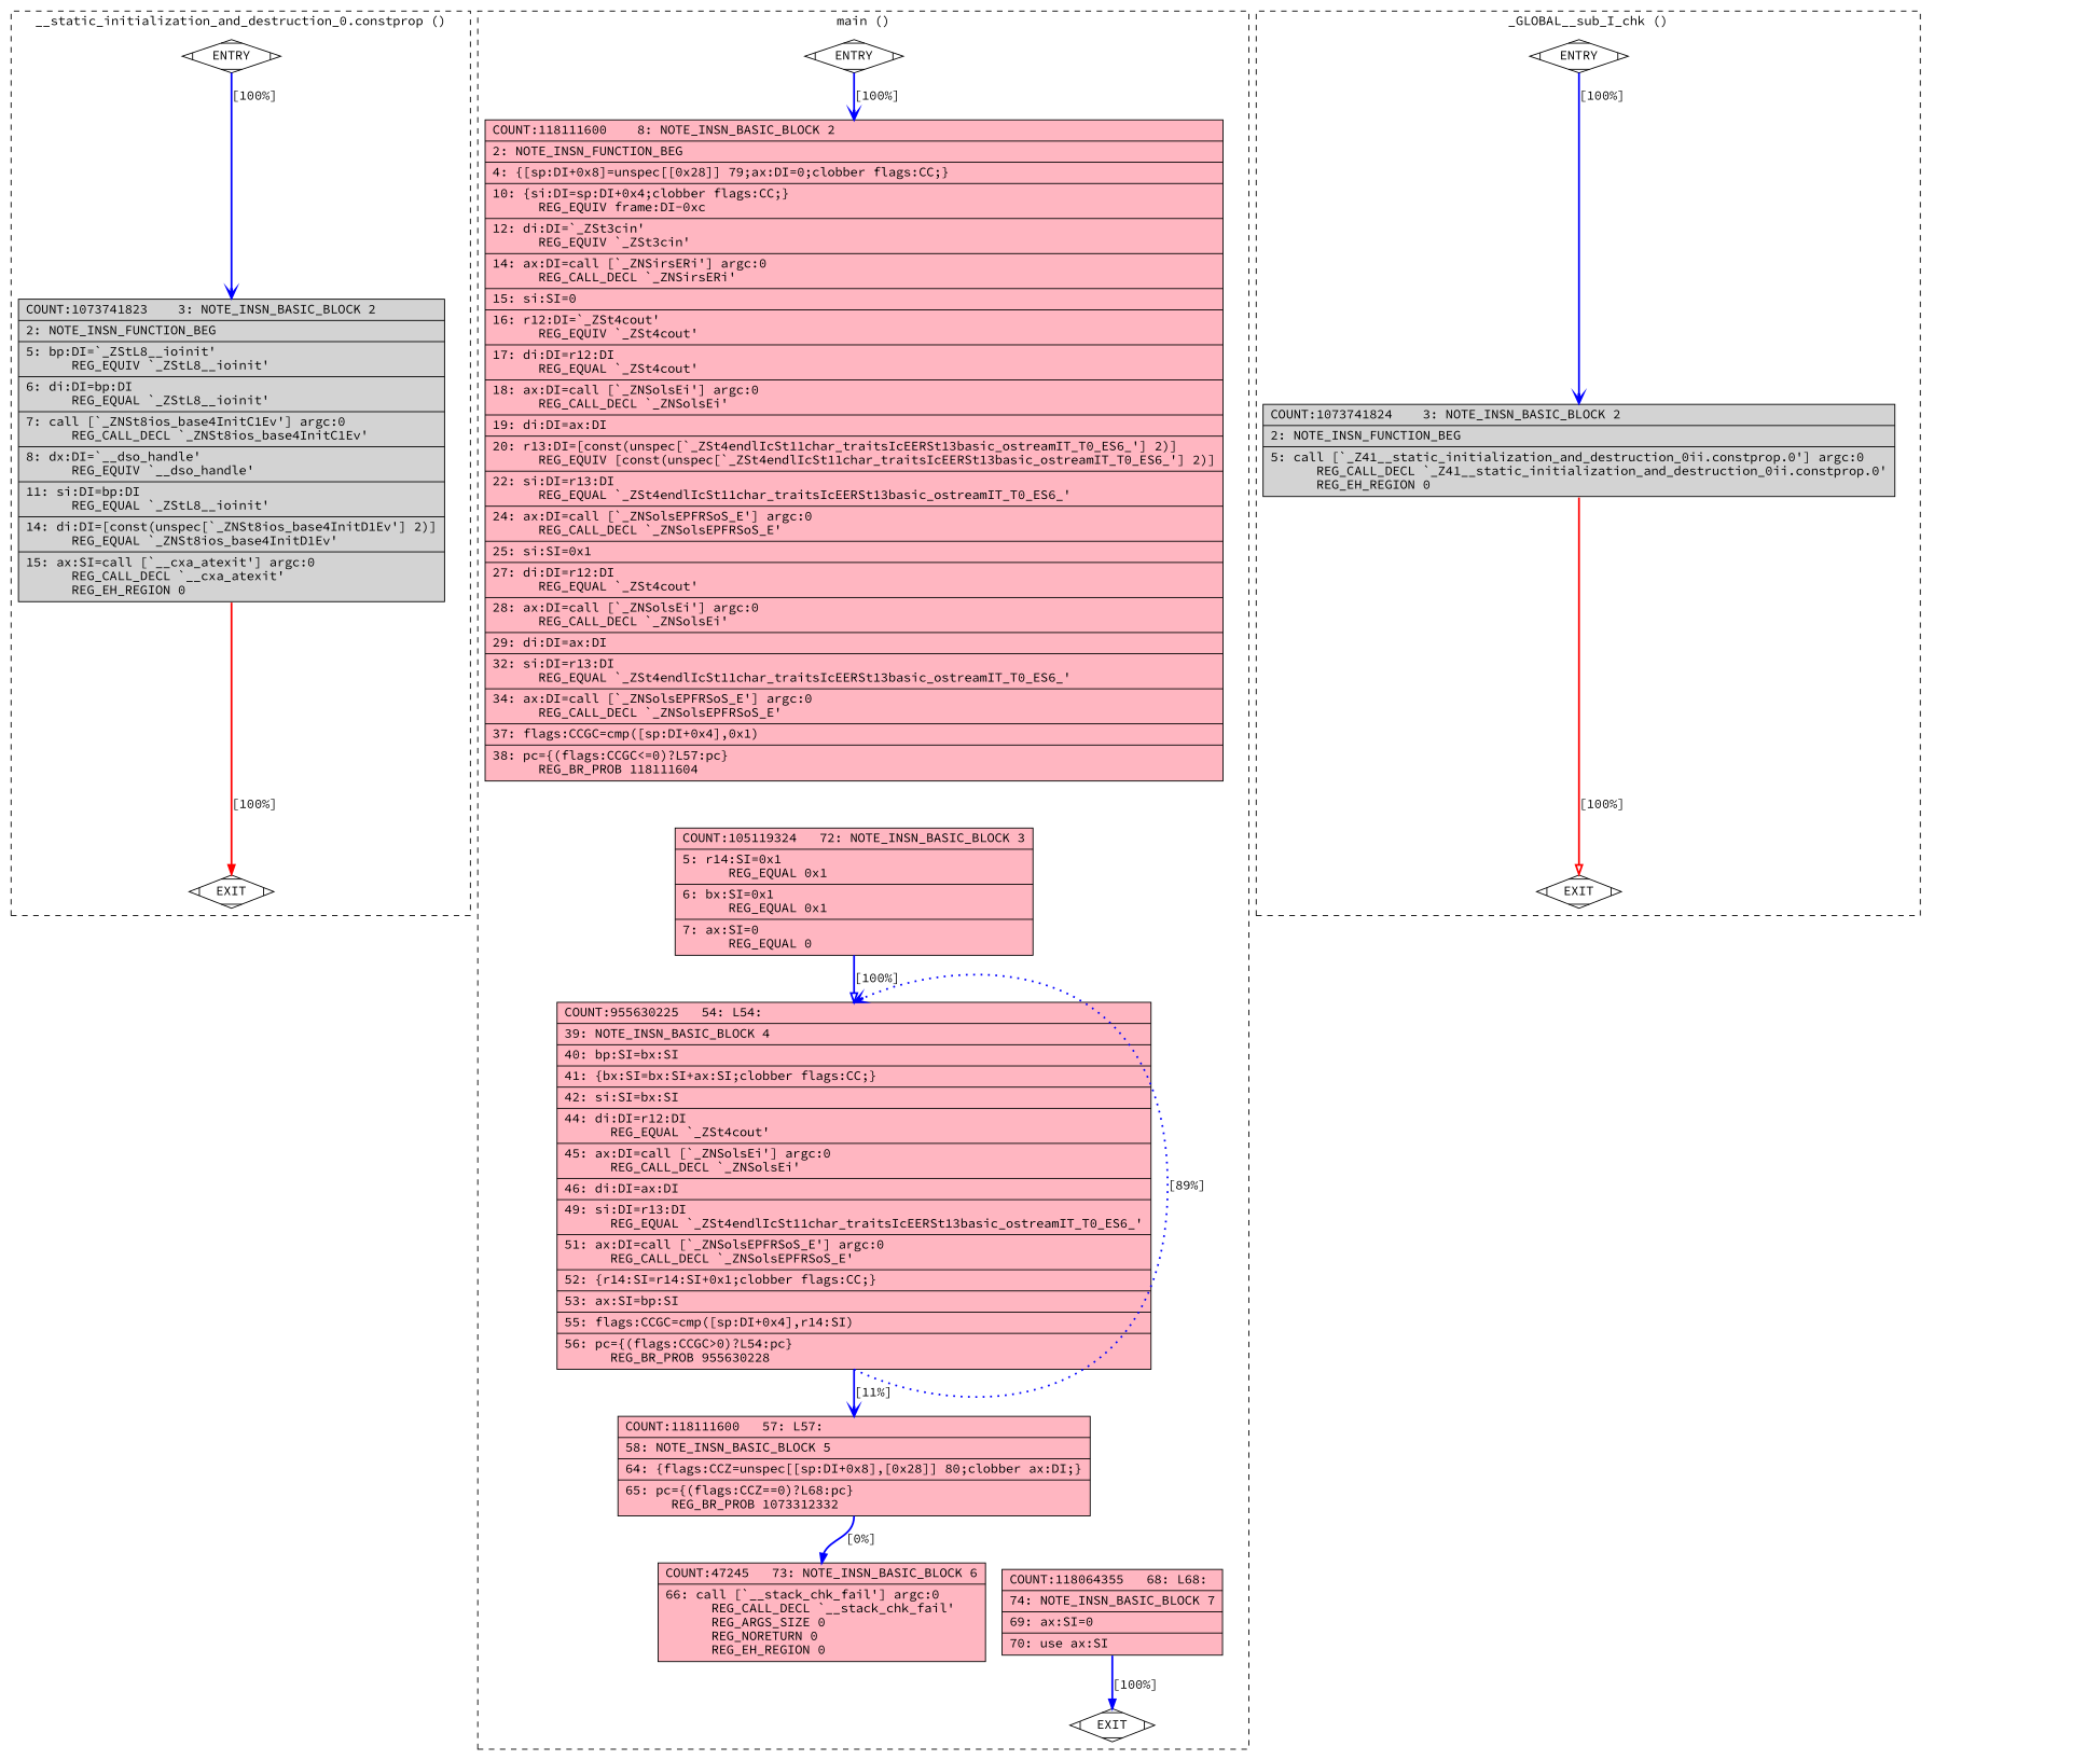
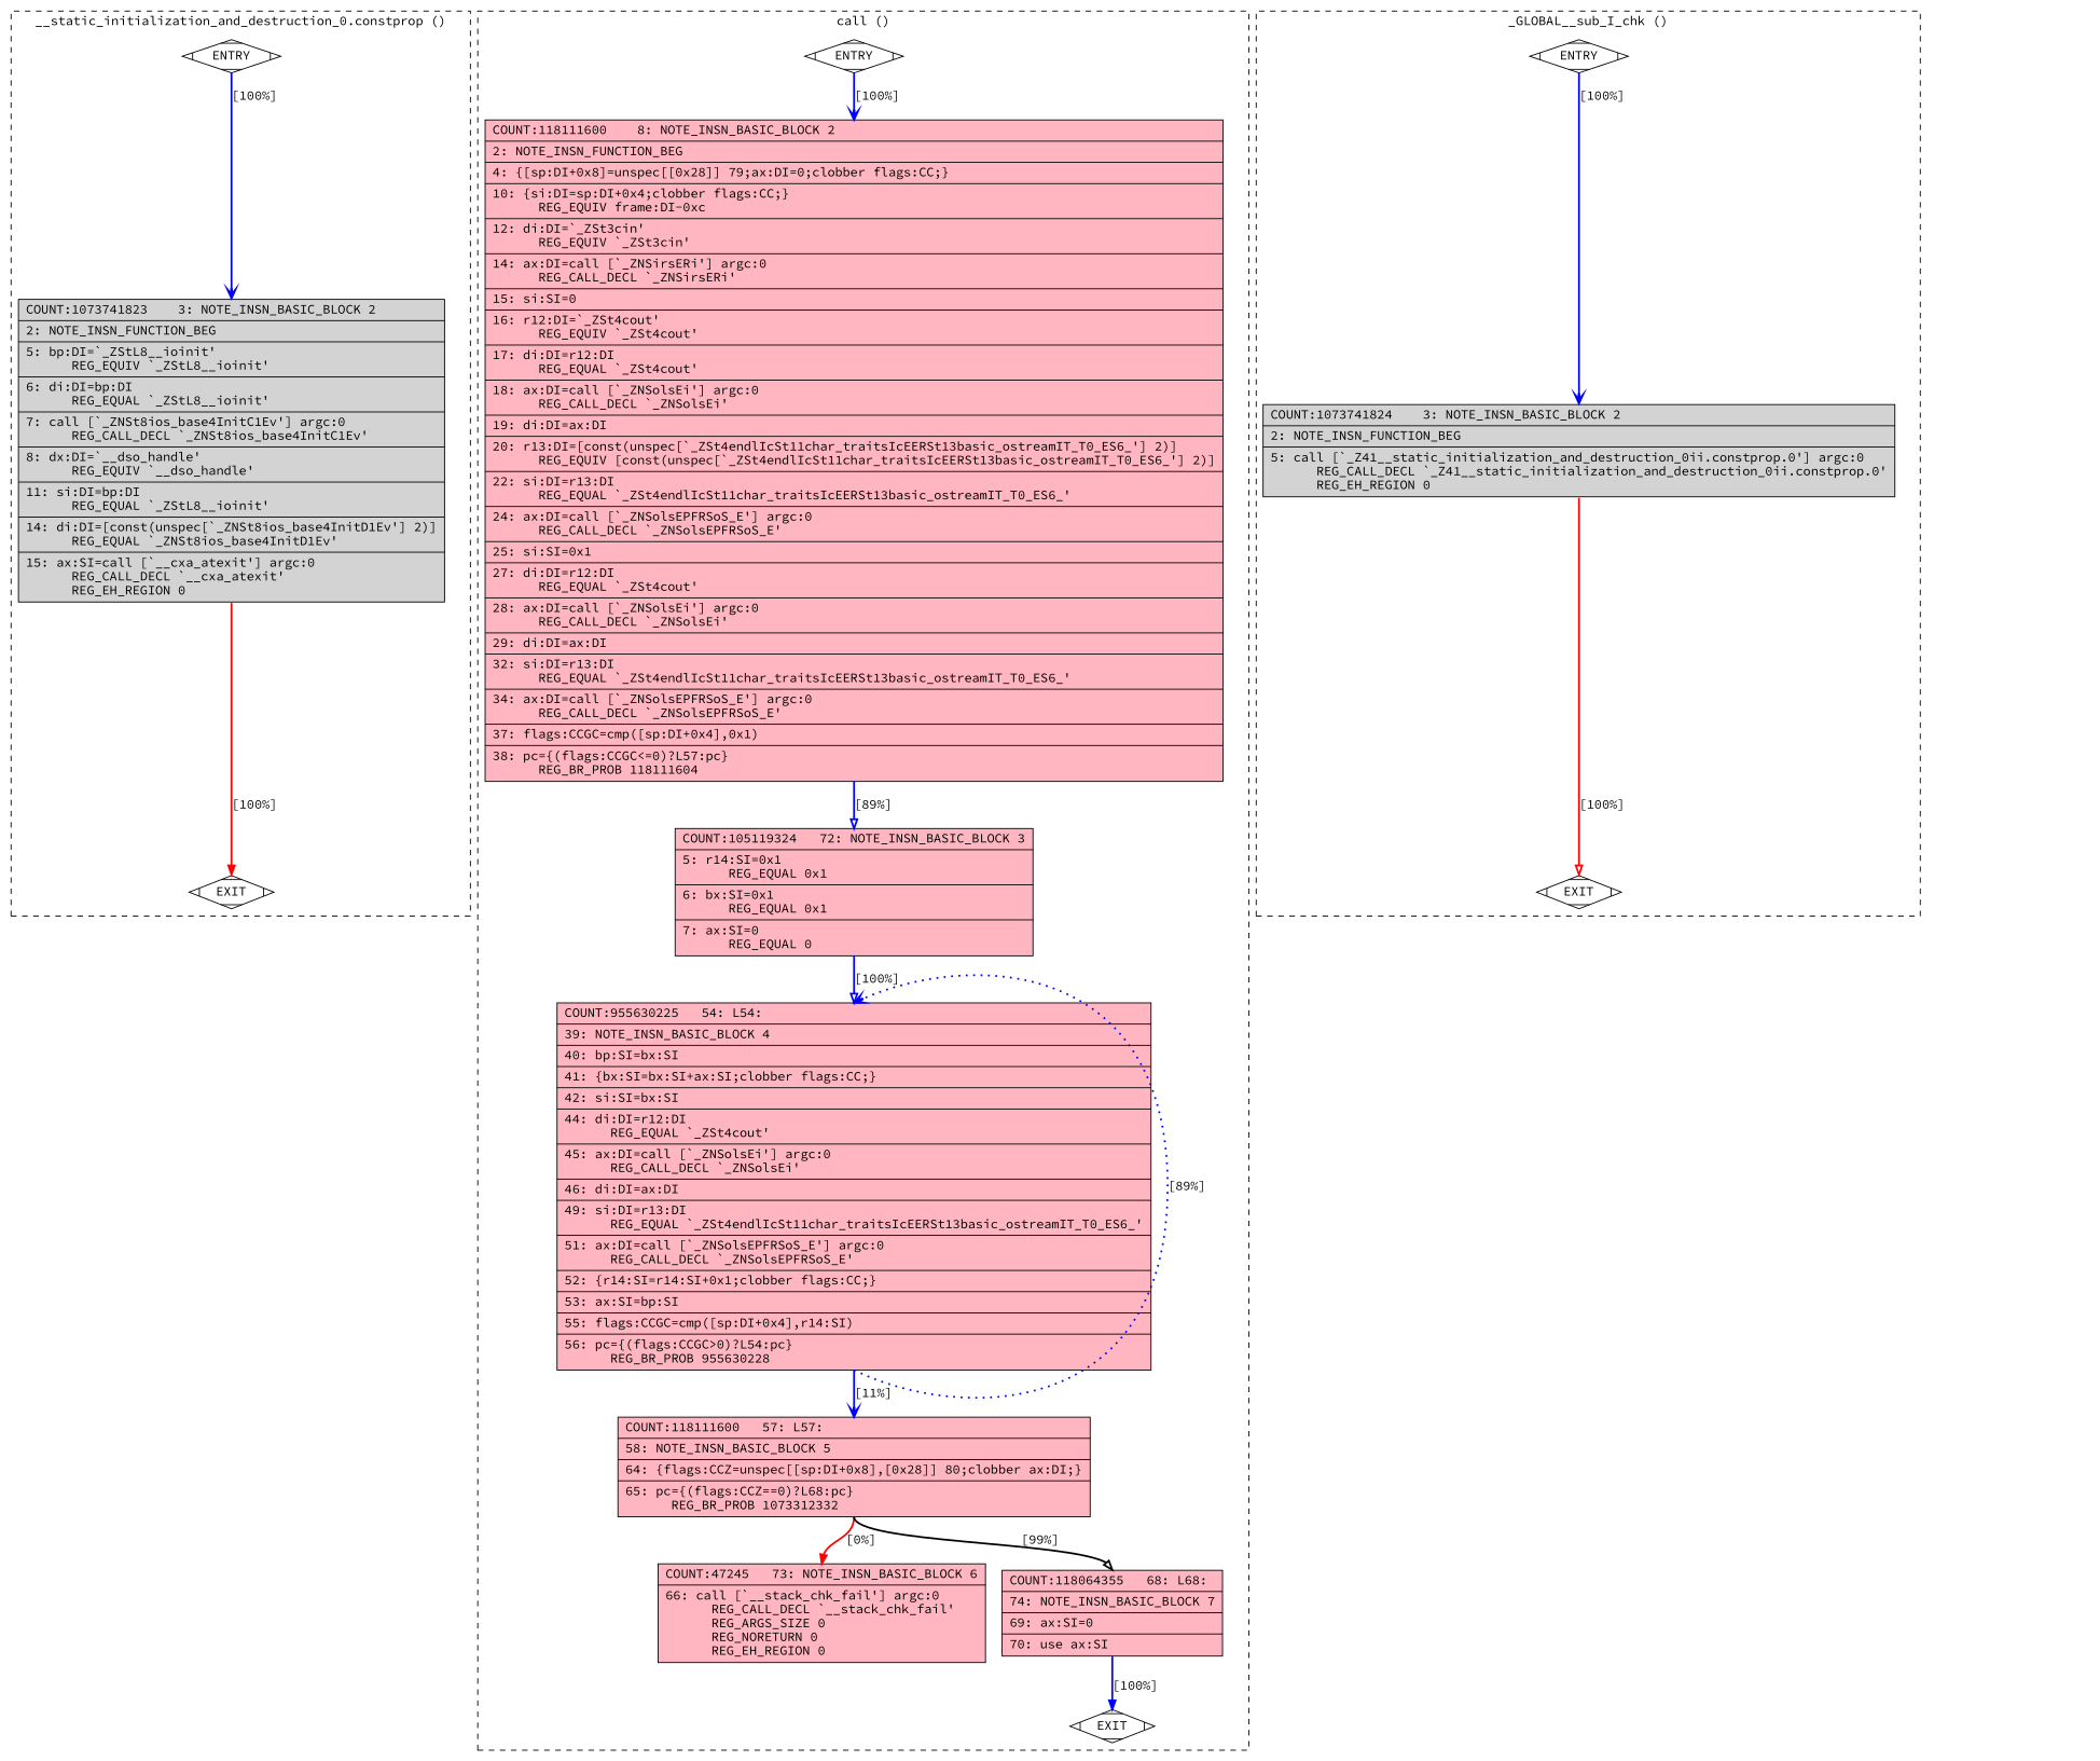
  digraph {
    fontname="Source Code Pro"
    node [fillcolor=white fontname="Source Code Pro" shape=record style=filled]
    edge [arrowhead=vee color=blue constraint=true fontname="Source Code Pro" headport=n style="solid,bold" tailport=s weight=100]
    n1 [label=ENTRY shape=Mdiamond]
    n2 [fillcolor=lightgrey label="{COUNT:1073741823\ \ \ \ 3:\ NOTE_INSN_BASIC_BLOCK\ 2\l|\ \ \ \ 2:\ NOTE_INSN_FUNCTION_BEG\l|\ \ \ \ 5:\ bp:DI=`_ZStL8__ioinit'\l\ \ \ \ \ \ REG_EQUIV\ `_ZStL8__ioinit'\l|\ \ \ \ 6:\ di:DI=bp:DI\l\ \ \ \ \ \ REG_EQUAL\ `_ZStL8__ioinit'\l|\ \ \ \ 7:\ call\ [`_ZNSt8ios_base4InitC1Ev']\ argc:0\l\ \ \ \ \ \ REG_CALL_DECL\ `_ZNSt8ios_base4InitC1Ev'\l|\ \ \ \ 8:\ dx:DI=`__dso_handle'\l\ \ \ \ \ \ REG_EQUIV\ `__dso_handle'\l|\ \ \ 11:\ si:DI=bp:DI\l\ \ \ \ \ \ REG_EQUAL\ `_ZStL8__ioinit'\l|\ \ \ 14:\ di:DI=[const(unspec[`_ZNSt8ios_base4InitD1Ev']\ 2)]\l\ \ \ \ \ \ REG_EQUAL\ `_ZNSt8ios_base4InitD1Ev'\l|\ \ \ 15:\ ax:SI=call\ [`__cxa_atexit']\ argc:0\l\ \ \ \ \ \ REG_CALL_DECL\ `__cxa_atexit'\l\ \ \ \ \ \ REG_EH_REGION\ 0\l}"]
    n3 [label=EXIT shape=Mdiamond]
    n4 [label=ENTRY shape=Mdiamond]
    n5 [fillcolor=lightpink label="{COUNT:118111600\ \ \ \ 8:\ NOTE_INSN_BASIC_BLOCK\ 2\l|\ \ \ \ 2:\ NOTE_INSN_FUNCTION_BEG\l|\ \ \ \ 4:\ \{[sp:DI+0x8]=unspec[[0x28]]\ 79;ax:DI=0;clobber\ flags:CC;\}\l|\ \ \ 10:\ \{si:DI=sp:DI+0x4;clobber\ flags:CC;\}\l\ \ \ \ \ \ REG_EQUIV\ frame:DI-0xc\l|\ \ \ 12:\ di:DI=`_ZSt3cin'\l\ \ \ \ \ \ REG_EQUIV\ `_ZSt3cin'\l|\ \ \ 14:\ ax:DI=call\ [`_ZNSirsERi']\ argc:0\l\ \ \ \ \ \ REG_CALL_DECL\ `_ZNSirsERi'\l|\ \ \ 15:\ si:SI=0\l|\ \ \ 16:\ r12:DI=`_ZSt4cout'\l\ \ \ \ \ \ REG_EQUIV\ `_ZSt4cout'\l|\ \ \ 17:\ di:DI=r12:DI\l\ \ \ \ \ \ REG_EQUAL\ `_ZSt4cout'\l|\ \ \ 18:\ ax:DI=call\ [`_ZNSolsEi']\ argc:0\l\ \ \ \ \ \ REG_CALL_DECL\ `_ZNSolsEi'\l|\ \ \ 19:\ di:DI=ax:DI\l|\ \ \ 20:\ r13:DI=[const(unspec[`_ZSt4endlIcSt11char_traitsIcEERSt13basic_ostreamIT_T0_ES6_']\ 2)]\l\ \ \ \ \ \ REG_EQUIV\ [const(unspec[`_ZSt4endlIcSt11char_traitsIcEERSt13basic_ostreamIT_T0_ES6_']\ 2)]\l|\ \ \ 22:\ si:DI=r13:DI\l\ \ \ \ \ \ REG_EQUAL\ `_ZSt4endlIcSt11char_traitsIcEERSt13basic_ostreamIT_T0_ES6_'\l|\ \ \ 24:\ ax:DI=call\ [`_ZNSolsEPFRSoS_E']\ argc:0\l\ \ \ \ \ \ REG_CALL_DECL\ `_ZNSolsEPFRSoS_E'\l|\ \ \ 25:\ si:SI=0x1\l|\ \ \ 27:\ di:DI=r12:DI\l\ \ \ \ \ \ REG_EQUAL\ `_ZSt4cout'\l|\ \ \ 28:\ ax:DI=call\ [`_ZNSolsEi']\ argc:0\l\ \ \ \ \ \ REG_CALL_DECL\ `_ZNSolsEi'\l|\ \ \ 29:\ di:DI=ax:DI\l|\ \ \ 32:\ si:DI=r13:DI\l\ \ \ \ \ \ REG_EQUAL\ `_ZSt4endlIcSt11char_traitsIcEERSt13basic_ostreamIT_T0_ES6_'\l|\ \ \ 34:\ ax:DI=call\ [`_ZNSolsEPFRSoS_E']\ argc:0\l\ \ \ \ \ \ REG_CALL_DECL\ `_ZNSolsEPFRSoS_E'\l|\ \ \ 37:\ flags:CCGC=cmp([sp:DI+0x4],0x1)\l|\ \ \ 38:\ pc=\{(flags:CCGC\<=0)?L57:pc\}\l\ \ \ \ \ \ REG_BR_PROB\ 118111604\l}"]
    n6 [label=EXIT shape=Mdiamond]
    n7 [fillcolor=lightpink label="{COUNT:105119324\ \ \ 72:\ NOTE_INSN_BASIC_BLOCK\ 3\l|\ \ \ \ 5:\ r14:SI=0x1\l\ \ \ \ \ \ REG_EQUAL\ 0x1\l|\ \ \ \ 6:\ bx:SI=0x1\l\ \ \ \ \ \ REG_EQUAL\ 0x1\l|\ \ \ \ 7:\ ax:SI=0\l\ \ \ \ \ \ REG_EQUAL\ 0\l}"]
    n8 [fillcolor=lightpink label="{COUNT:118111600\ \ \ 57:\ L57:\l|\ \ \ 58:\ NOTE_INSN_BASIC_BLOCK\ 5\l|\ \ \ 64:\ \{flags:CCZ=unspec[[sp:DI+0x8],[0x28]]\ 80;clobber\ ax:DI;\}\l|\ \ \ 65:\ pc=\{(flags:CCZ==0)?L68:pc\}\l\ \ \ \ \ \ REG_BR_PROB\ 1073312332\l}"]
    n9 [fillcolor=lightpink label="{COUNT:955630225\ \ \ 54:\ L54:\l|\ \ \ 39:\ NOTE_INSN_BASIC_BLOCK\ 4\l|\ \ \ 40:\ bp:SI=bx:SI\l|\ \ \ 41:\ \{bx:SI=bx:SI+ax:SI;clobber\ flags:CC;\}\l|\ \ \ 42:\ si:SI=bx:SI\l|\ \ \ 44:\ di:DI=r12:DI\l\ \ \ \ \ \ REG_EQUAL\ `_ZSt4cout'\l|\ \ \ 45:\ ax:DI=call\ [`_ZNSolsEi']\ argc:0\l\ \ \ \ \ \ REG_CALL_DECL\ `_ZNSolsEi'\l|\ \ \ 46:\ di:DI=ax:DI\l|\ \ \ 49:\ si:DI=r13:DI\l\ \ \ \ \ \ REG_EQUAL\ `_ZSt4endlIcSt11char_traitsIcEERSt13basic_ostreamIT_T0_ES6_'\l|\ \ \ 51:\ ax:DI=call\ [`_ZNSolsEPFRSoS_E']\ argc:0\l\ \ \ \ \ \ REG_CALL_DECL\ `_ZNSolsEPFRSoS_E'\l|\ \ \ 52:\ \{r14:SI=r14:SI+0x1;clobber\ flags:CC;\}\l|\ \ \ 53:\ ax:SI=bp:SI\l|\ \ \ 55:\ flags:CCGC=cmp([sp:DI+0x4],r14:SI)\l|\ \ \ 56:\ pc=\{(flags:CCGC\>0)?L54:pc\}\l\ \ \ \ \ \ REG_BR_PROB\ 955630228\l}"]
    n10 [fillcolor=lightpink label="{COUNT:47245\ \ \ 73:\ NOTE_INSN_BASIC_BLOCK\ 6\l|\ \ \ 66:\ call\ [`__stack_chk_fail']\ argc:0\l\ \ \ \ \ \ REG_CALL_DECL\ `__stack_chk_fail'\l\ \ \ \ \ \ REG_ARGS_SIZE\ 0\l\ \ \ \ \ \ REG_NORETURN\ 0\l\ \ \ \ \ \ REG_EH_REGION\ 0\l}"]
    n11 [fillcolor=lightpink label="{COUNT:118064355\ \ \ 68:\ L68:\l|\ \ \ 74:\ NOTE_INSN_BASIC_BLOCK\ 7\l|\ \ \ 69:\ ax:SI=0\l|\ \ \ 70:\ use\ ax:SI\l}"]
    n12 [label=ENTRY shape=Mdiamond]
    n13 [fillcolor=lightgrey label="{COUNT:1073741824\ \ \ \ 3:\ NOTE_INSN_BASIC_BLOCK\ 2\l|\ \ \ \ 2:\ NOTE_INSN_FUNCTION_BEG\l|\ \ \ \ 5:\ call\ [`_Z41__static_initialization_and_destruction_0ii.constprop.0']\ argc:0\l\ \ \ \ \ \ REG_CALL_DECL\ `_Z41__static_initialization_and_destruction_0ii.constprop.0'\l\ \ \ \ \ \ REG_EH_REGION\ 0\l}"]
    n14 [label=EXIT shape=Mdiamond]
    subgraph cluster_1 {
      color=black
      label="__static_initialization_and_destruction_0.constprop ()"
      style=dashed
      n1
      n2
      n3
    }
    subgraph cluster_2 {
      color=black
-     label="main ()"
+     label="call ()"
      style=dashed
      n4
      n5
      n6
      n7
      n8
      n9
      n10
      n11
    }
    subgraph cluster_3 {
      color=black
      label="_GLOBAL__sub_I_chk ()"
      style=dashed
      n12
      n13
      n14
    }
    n1 -> n2 [label="[100%]"]
    n1 -> n3 [style=invis arrowhead="" color="" weight=""]
    n2 -> n3 [arrowhead=normal color=red label="[100%]" weight=10]
    n4 -> n5 [label="[100%]"]
    n4 -> n6 [style=invis arrowhead="" color="" weight=""]
+   n5 -> n7 [arrowhead=onormal label="[89%]"]
    n7 -> n9 [arrowhead=onormal label="[100%]"]
-   n8 -> n10 [arrowhead=normal label="[0%]"]
+   n8 -> n10 [arrowhead=normal color=red label="[0%]"]
+   n8 -> n11 [arrowhead=onormal color=black label="[99%]" weight=10]
    n9 -> n8 [label="[11%]"]
    n9 -> n9 [constraint=false label="[89%]" style="dotted,bold" weight=10]
    n11 -> n6 [arrowhead=normal label="[100%]"]
    n12 -> n13 [label="[100%]"]
    n12 -> n14 [style=invis arrowhead="" color="" weight=""]
    n13 -> n14 [arrowhead=onormal color=red label="[100%]" weight=10]
  }
